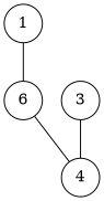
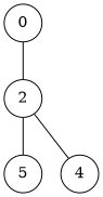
  graph {
    node [shape=circle]
-   1
-   2 [label=6]
+   1 [label=0]
+   2
+   5
    4
-   3
    1 -- 2
+   2 -- 5
    2 -- 4
-   3 -- 4
  }
